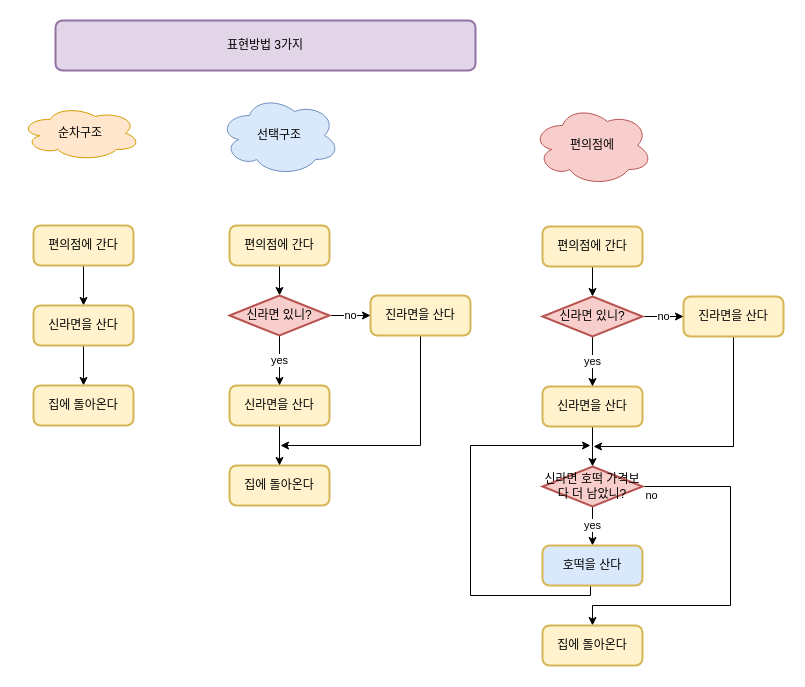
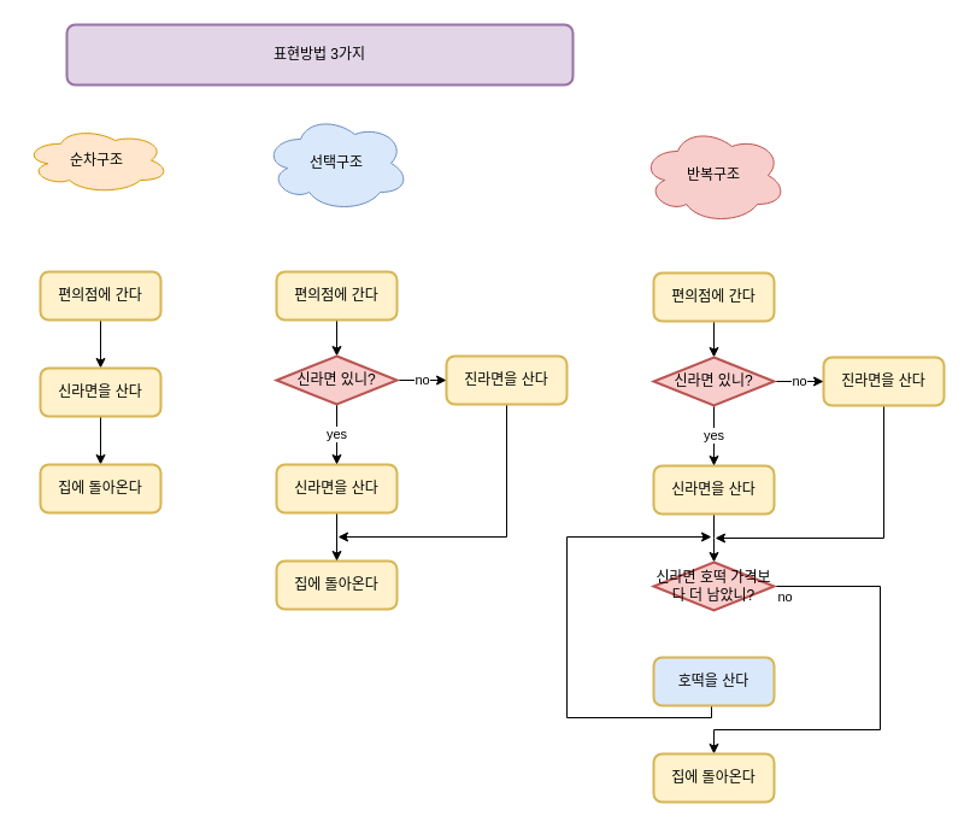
  <mxCell id="0" />
  <mxCell id="1" parent="0" />
  <mxCell id="2" value="표현방법 3가지" style="rounded=1;whiteSpace=wrap;html=1;absoluteArcSize=1;arcSize=14;strokeWidth=2;fillColor=#e1d5e7;strokeColor=#9673a6;" parent="1" vertex="1"><mxGeometry x="55" y="20" width="420" height="50" as="geometry" /></mxCell>
  <mxCell id="3" value="순차구조" style="ellipse;shape=cloud;whiteSpace=wrap;html=1;fillColor=#ffe6cc;strokeColor=#d79b00;" parent="1" vertex="1"><mxGeometry x="20" y="105" width="120" height="55" as="geometry" /></mxCell>
  <mxCell id="4" value="선택구조" style="ellipse;shape=cloud;whiteSpace=wrap;html=1;fillColor=#dae8fc;strokeColor=#6c8ebf;" parent="1" vertex="1"><mxGeometry x="219" y="95" width="120" height="80" as="geometry" /></mxCell>
- <mxCell id="5" value="편의점에" style="ellipse;shape=cloud;whiteSpace=wrap;html=1;fillColor=#f8cecc;strokeColor=#b85450;" parent="1" vertex="1"><mxGeometry x="532" y="105" width="120" height="80" as="geometry" /></mxCell>
+ <mxCell id="5" value="반복구조" style="ellipse;shape=cloud;whiteSpace=wrap;html=1;fillColor=#f8cecc;strokeColor=#b85450;" parent="1" vertex="1"><mxGeometry x="532" y="105" width="120" height="80" as="geometry" /></mxCell>
  <mxCell id="6" value="" style="edgeStyle=orthogonalEdgeStyle;rounded=0;orthogonalLoop=1;jettySize=auto;html=1;" parent="1" source="7" target="9" edge="1"><mxGeometry relative="1" as="geometry" /></mxCell>
  <mxCell id="7" value="편의점에 간다" style="rounded=1;whiteSpace=wrap;html=1;absoluteArcSize=1;arcSize=14;strokeWidth=2;fillColor=#fff2cc;strokeColor=#d6b656;" parent="1" vertex="1"><mxGeometry x="33" y="225" width="100" height="40" as="geometry" /></mxCell>
  <mxCell id="8" value="" style="edgeStyle=orthogonalEdgeStyle;rounded=0;orthogonalLoop=1;jettySize=auto;html=1;" parent="1" source="9" target="10" edge="1"><mxGeometry relative="1" as="geometry" /></mxCell>
  <mxCell id="9" value="신라면을 산다" style="rounded=1;whiteSpace=wrap;html=1;absoluteArcSize=1;arcSize=14;strokeWidth=2;fillColor=#fff2cc;strokeColor=#d6b656;" parent="1" vertex="1"><mxGeometry x="33" y="305" width="100" height="40" as="geometry" /></mxCell>
  <mxCell id="10" value="집에 돌아온다" style="rounded=1;whiteSpace=wrap;html=1;absoluteArcSize=1;arcSize=14;strokeWidth=2;fillColor=#fff2cc;strokeColor=#d6b656;" parent="1" vertex="1"><mxGeometry x="33" y="385" width="100" height="40" as="geometry" /></mxCell>
  <mxCell id="11" value="" style="edgeStyle=orthogonalEdgeStyle;rounded=0;orthogonalLoop=1;jettySize=auto;html=1;" parent="1" source="12" target="20" edge="1"><mxGeometry relative="1" as="geometry" /></mxCell>
  <mxCell id="12" value="편의점에 간다" style="rounded=1;whiteSpace=wrap;html=1;absoluteArcSize=1;arcSize=14;strokeWidth=2;fillColor=#fff2cc;strokeColor=#d6b656;" parent="1" vertex="1"><mxGeometry x="229" y="225" width="100" height="40" as="geometry" /></mxCell>
  <mxCell id="13" style="edgeStyle=orthogonalEdgeStyle;rounded=0;orthogonalLoop=1;jettySize=auto;html=1;" parent="1" source="14" edge="1"><mxGeometry relative="1" as="geometry"><mxPoint x="280" y="445" as="targetPoint" /><Array as="points"><mxPoint x="420" y="445" /></Array></mxGeometry></mxCell>
  <mxCell id="14" value="진라면을 산다" style="rounded=1;whiteSpace=wrap;html=1;absoluteArcSize=1;arcSize=14;strokeWidth=2;fillColor=#fff2cc;strokeColor=#d6b656;" parent="1" vertex="1"><mxGeometry x="370" y="295" width="100" height="40" as="geometry" /></mxCell>
  <mxCell id="15" value="집에 돌아온다" style="rounded=1;whiteSpace=wrap;html=1;absoluteArcSize=1;arcSize=14;strokeWidth=2;fillColor=#fff2cc;strokeColor=#d6b656;" parent="1" vertex="1"><mxGeometry x="229" y="465" width="100" height="40" as="geometry" /></mxCell>
  <mxCell id="16" value="" style="edgeStyle=orthogonalEdgeStyle;rounded=0;orthogonalLoop=1;jettySize=auto;html=1;" parent="1" source="17" target="15" edge="1"><mxGeometry relative="1" as="geometry" /></mxCell>
  <mxCell id="17" value="신라면을 산다" style="rounded=1;whiteSpace=wrap;html=1;absoluteArcSize=1;arcSize=14;strokeWidth=2;fillColor=#fff2cc;strokeColor=#d6b656;" parent="1" vertex="1"><mxGeometry x="229" y="385" width="100" height="40" as="geometry" /></mxCell>
  <mxCell id="18" value="yes" style="edgeStyle=orthogonalEdgeStyle;rounded=0;orthogonalLoop=1;jettySize=auto;html=1;" parent="1" source="20" target="17" edge="1"><mxGeometry relative="1" as="geometry" /></mxCell>
  <mxCell id="19" value="no" style="edgeStyle=orthogonalEdgeStyle;rounded=0;orthogonalLoop=1;jettySize=auto;html=1;" parent="1" source="20" target="14" edge="1"><mxGeometry relative="1" as="geometry" /></mxCell>
  <mxCell id="20" value="신라면 있니?" style="strokeWidth=2;html=1;shape=mxgraph.flowchart.decision;whiteSpace=wrap;fillColor=#f8cecc;strokeColor=#b85450;" parent="1" vertex="1"><mxGeometry x="229" y="295" width="100" height="40" as="geometry" /></mxCell>
  <mxCell id="21" value="" style="edgeStyle=orthogonalEdgeStyle;rounded=0;orthogonalLoop=1;jettySize=auto;html=1;" parent="1" source="22" target="29" edge="1"><mxGeometry relative="1" as="geometry" /></mxCell>
  <mxCell id="22" value="편의점에 간다" style="rounded=1;whiteSpace=wrap;html=1;absoluteArcSize=1;arcSize=14;strokeWidth=2;fillColor=#fff2cc;strokeColor=#d6b656;" parent="1" vertex="1"><mxGeometry x="542" y="226" width="100" height="40" as="geometry" /></mxCell>
  <mxCell id="23" style="edgeStyle=orthogonalEdgeStyle;rounded=0;orthogonalLoop=1;jettySize=auto;html=1;" parent="1" source="24" edge="1"><mxGeometry relative="1" as="geometry"><mxPoint x="593" y="446" as="targetPoint" /><Array as="points"><mxPoint x="733" y="446" /></Array></mxGeometry></mxCell>
  <mxCell id="24" value="진라면을 산다" style="rounded=1;whiteSpace=wrap;html=1;absoluteArcSize=1;arcSize=14;strokeWidth=2;fillColor=#fff2cc;strokeColor=#d6b656;" parent="1" vertex="1"><mxGeometry x="683" y="296" width="100" height="40" as="geometry" /></mxCell>
  <mxCell id="25" value="" style="edgeStyle=orthogonalEdgeStyle;rounded=0;orthogonalLoop=1;jettySize=auto;html=1;" parent="1" source="26" edge="1"><mxGeometry relative="1" as="geometry"><mxPoint x="592" y="466" as="targetPoint" /></mxGeometry></mxCell>
  <mxCell id="26" value="신라면을 산다" style="rounded=1;whiteSpace=wrap;html=1;absoluteArcSize=1;arcSize=14;strokeWidth=2;fillColor=#fff2cc;strokeColor=#d6b656;" parent="1" vertex="1"><mxGeometry x="542" y="386" width="100" height="40" as="geometry" /></mxCell>
  <mxCell id="27" value="yes" style="edgeStyle=orthogonalEdgeStyle;rounded=0;orthogonalLoop=1;jettySize=auto;html=1;" parent="1" source="29" target="26" edge="1"><mxGeometry relative="1" as="geometry" /></mxCell>
  <mxCell id="28" value="no" style="edgeStyle=orthogonalEdgeStyle;rounded=0;orthogonalLoop=1;jettySize=auto;html=1;" parent="1" source="29" target="24" edge="1"><mxGeometry relative="1" as="geometry" /></mxCell>
  <mxCell id="29" value="신라면 있니?" style="strokeWidth=2;html=1;shape=mxgraph.flowchart.decision;whiteSpace=wrap;fillColor=#f8cecc;strokeColor=#b85450;" parent="1" vertex="1"><mxGeometry x="542" y="296" width="100" height="40" as="geometry" /></mxCell>
- <mxCell id="30" value="yes" style="edgeStyle=orthogonalEdgeStyle;rounded=0;orthogonalLoop=1;jettySize=auto;html=1;" parent="1" source="32" target="34" edge="1"><mxGeometry relative="1" as="geometry" /></mxCell>
  <mxCell id="31" value="no" style="edgeStyle=orthogonalEdgeStyle;rounded=0;orthogonalLoop=1;jettySize=auto;html=1;entryX=0.5;entryY=0;entryDx=0;entryDy=0;" parent="1" source="32" target="35" edge="1"><mxGeometry x="-0.953" y="-9" relative="1" as="geometry"><mxPoint x="600" y="605" as="targetPoint" /><Array as="points"><mxPoint x="730" y="486" /><mxPoint x="730" y="605" /><mxPoint x="592" y="605" /></Array><mxPoint as="offset" /></mxGeometry></mxCell>
  <mxCell id="32" value="신라면 호떡 가격보다 더 남았니?" style="strokeWidth=2;html=1;shape=mxgraph.flowchart.decision;whiteSpace=wrap;fillColor=#f8cecc;strokeColor=#b85450;" parent="1" vertex="1"><mxGeometry x="542" y="466" width="100" height="40" as="geometry" /></mxCell>
  <mxCell id="33" style="edgeStyle=orthogonalEdgeStyle;rounded=0;orthogonalLoop=1;jettySize=auto;html=1;" parent="1" source="34" edge="1"><mxGeometry relative="1" as="geometry"><mxPoint x="590" y="445" as="targetPoint" /><Array as="points"><mxPoint x="590" y="595" /><mxPoint x="470" y="595" /><mxPoint x="470" y="445" /></Array></mxGeometry></mxCell>
  <mxCell id="34" value="호떡을 산다" style="rounded=1;whiteSpace=wrap;html=1;absoluteArcSize=1;arcSize=14;strokeWidth=2;fillColor=#dae8fc;strokeColor=#d6b656;" parent="1" vertex="1"><mxGeometry x="542" y="545" width="100" height="40" as="geometry" /></mxCell>
  <mxCell id="35" value="집에 돌아온다" style="rounded=1;whiteSpace=wrap;html=1;absoluteArcSize=1;arcSize=14;strokeWidth=2;fillColor=#fff2cc;strokeColor=#d6b656;" parent="1" vertex="1"><mxGeometry x="542" y="625" width="100" height="40" as="geometry" /></mxCell>
